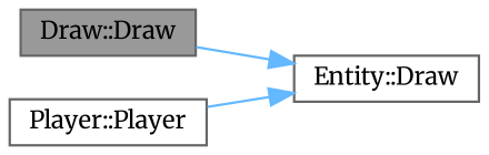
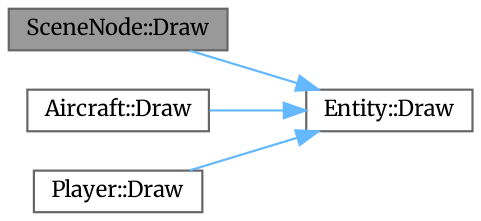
  digraph {
    fontname=Merriweather
    rankdir=RL
    node [color=grey40 fillcolor=white fontname=Merriweather fontsize=10 shape=box style=filled]
    edge [color=steelblue1 dir=back fontname=Merriweather fontsize=10 labelfontname=Helvetica labelfontsize=10 style=solid]
-   n1 [color=gray40 fillcolor=grey60 fontcolor=black height=0.2 label="Draw::Draw" width=0.4]
+   n1 [color=gray40 fillcolor=grey60 fontcolor=black height=0.2 label="SceneNode::Draw" width=0.4]
    n2 [height=0.2 label="Entity::Draw" width=0.4]
-   n4 [height=0.2 label="Player::Player" width=0.4]
+   n3 [height=0.2 label="Aircraft::Draw" width=0.4]
+   n4 [height=0.2 label="Player::Draw" width=0.4]
    n2 -> n1
+   n2 -> n3
    n2 -> n4
  }
